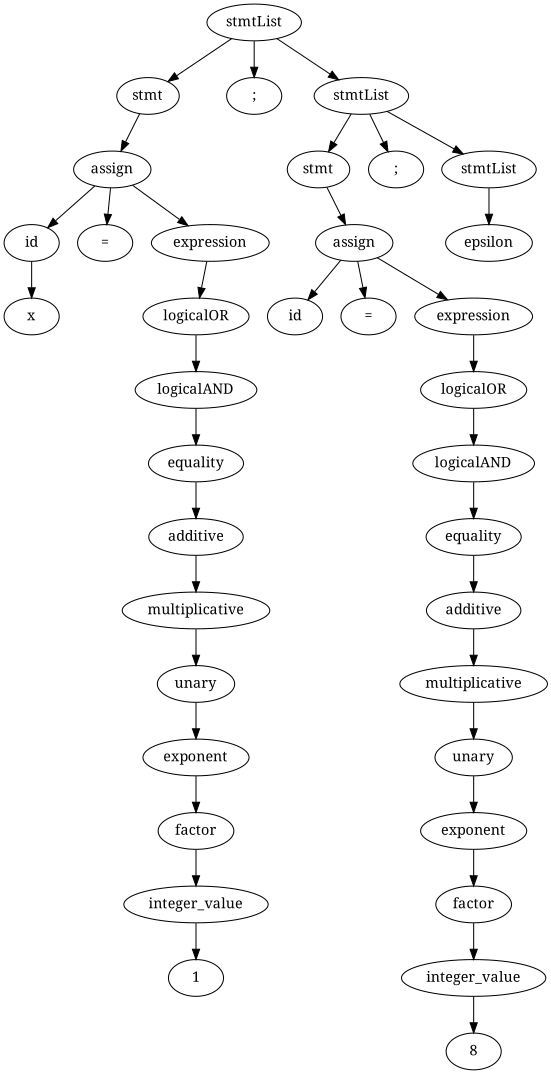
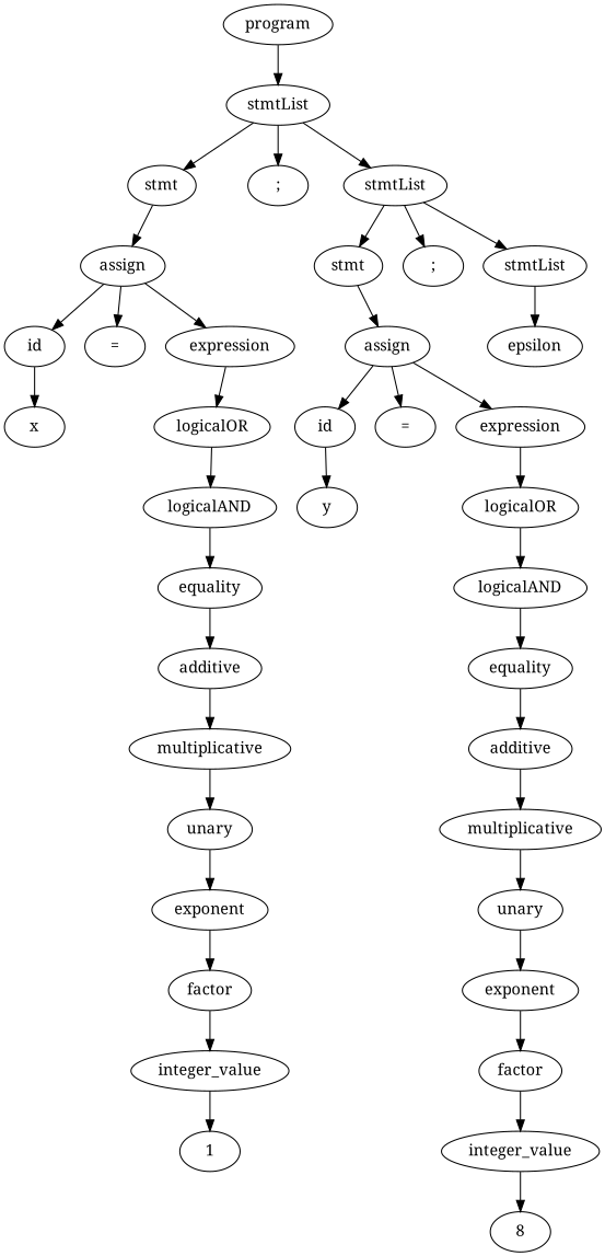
  digraph {
    fontname="Noto Serif"
    node [fontname="Noto Serif"]
    edge [fontname="Noto Serif"]
+   n1 [label=program]
    n2 [label=stmtList]
    n3 [label=stmt]
    n4 [label=";"]
    n5 [label=stmtList]
    n6 [label=assign]
    n7 [label=stmt]
    n8 [label=";"]
    n9 [label=stmtList]
    n10 [label=id]
    n11 [label="="]
    n12 [label=expression]
    n13 [label=x]
    n14 [label=logicalOR]
    n15 [label=logicalAND]
    n16 [label=equality]
    n17 [label=additive]
    n18 [label=multiplicative]
    n19 [label=unary]
    n20 [label=exponent]
    n21 [label=factor]
    n22 [label=integer_value]
    n23 [label=1]
    n24 [label=assign]
    n25 [label=epsilon]
    n26 [label=id]
    n27 [label="="]
    n28 [label=expression]
+   n29 [label=y]
    n30 [label=logicalOR]
    n31 [label=logicalAND]
    n32 [label=equality]
    n33 [label=additive]
    n34 [label=multiplicative]
    n35 [label=unary]
    n36 [label=exponent]
    n37 [label=factor]
    n38 [label=integer_value]
    n39 [label=8]
+   n1 -> n2
    n2 -> n3
    n2 -> n4
    n2 -> n5
    n3 -> n6
    n5 -> n7
    n5 -> n8
    n5 -> n9
    n6 -> n10
    n6 -> n11
    n6 -> n12
    n7 -> n24
    n9 -> n25
    n10 -> n13
    n12 -> n14
    n14 -> n15
    n15 -> n16
    n16 -> n17
    n17 -> n18
    n18 -> n19
    n19 -> n20
    n20 -> n21
    n21 -> n22
    n22 -> n23
    n24 -> n26
    n24 -> n27
    n24 -> n28
+   n26 -> n29
    n28 -> n30
    n30 -> n31
    n31 -> n32
    n32 -> n33
    n33 -> n34
    n34 -> n35
    n35 -> n36
    n36 -> n37
    n37 -> n38
    n38 -> n39
  }
